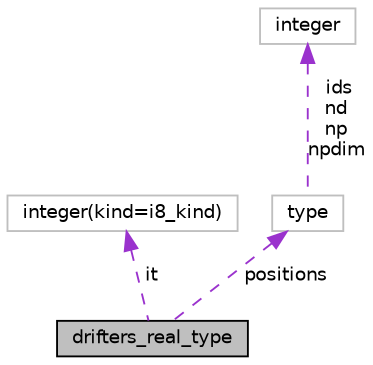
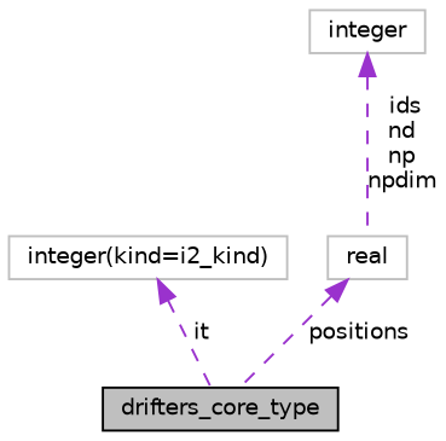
  digraph {
    node [color=grey75 fillcolor=white fontname=Helvetica fontsize=10 shape=record style=filled]
    edge [color=darkorchid3 dir=back fontname=Helvetica fontsize=10 labelfontname=Helvetica labelfontsize=10 style=dashed]
-   n1 [color=black fillcolor=grey75 fontcolor=black height=0.2 label=drifters_real_type width=0.4]
-   n2 [height=0.2 label="integer(kind=i8_kind)" width=0.4]
-   n3 [height=0.2 label=type width=0.4]
+   n1 [color=black fillcolor=grey75 fontcolor=black height=0.2 label=drifters_core_type width=0.4]
+   n2 [height=0.2 label="integer(kind=i2_kind)" width=0.4]
+   n3 [height=0.2 label=real width=0.4]
    n4 [height=0.2 label=integer width=0.4]
    n2 -> n1 [label=" it"]
    n3 -> n1 [label=" positions"]
    n4 -> n3 [label=" ids\nnd\nnp\nnpdim"]
  }
